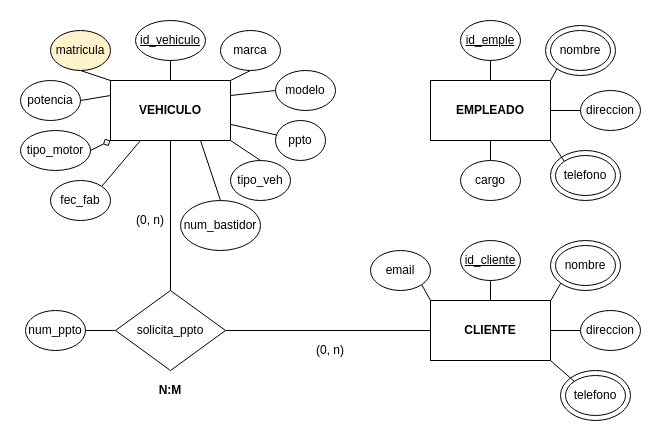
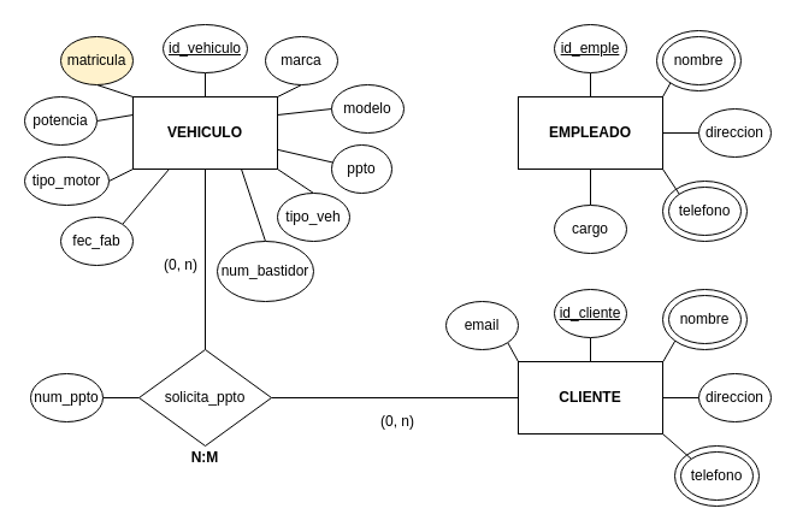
  <mxCell id="0" />
  <mxCell id="1" parent="0" />
  <mxCell id="2" style="edgeStyle=orthogonalEdgeStyle;rounded=0;orthogonalLoop=1;jettySize=auto;html=1;exitX=0.5;exitY=0;exitDx=0;exitDy=0;entryX=0.5;entryY=1;entryDx=0;entryDy=0;endArrow=none;endFill=0;" edge="1" parent="1" source="3" target="7"><mxGeometry relative="1" as="geometry" /></mxCell>
  <mxCell id="3" value="VEHICULO" style="rounded=0;whiteSpace=wrap;html=1;fontStyle=1" vertex="1" parent="1"><mxGeometry x="110" y="80" width="120" height="60" as="geometry" /></mxCell>
  <mxCell id="4" style="edgeStyle=none;rounded=0;orthogonalLoop=1;jettySize=auto;html=1;exitX=0.5;exitY=0;exitDx=0;exitDy=0;entryX=0.5;entryY=1;entryDx=0;entryDy=0;endArrow=none;endFill=0;" edge="1" parent="1" source="5" target="29"><mxGeometry relative="1" as="geometry" /></mxCell>
  <mxCell id="5" value="EMPLEADO" style="rounded=0;whiteSpace=wrap;html=1;fontStyle=1" vertex="1" parent="1"><mxGeometry x="430" y="80" width="120" height="60" as="geometry" /></mxCell>
  <mxCell id="6" value="CLIENTE" style="rounded=0;whiteSpace=wrap;html=1;fontStyle=1" vertex="1" parent="1"><mxGeometry x="430" y="300" width="120" height="60" as="geometry" /></mxCell>
  <mxCell id="7" value="&lt;u&gt;id_vehiculo&lt;/u&gt;" style="ellipse;whiteSpace=wrap;html=1;" vertex="1" parent="1"><mxGeometry x="135" y="20" width="70" height="40" as="geometry" /></mxCell>
  <mxCell id="8" style="edgeStyle=none;rounded=0;orthogonalLoop=1;jettySize=auto;html=1;exitX=0.5;exitY=1;exitDx=0;exitDy=0;entryX=1;entryY=0;entryDx=0;entryDy=0;endArrow=none;endFill=0;" edge="1" parent="1" source="9" target="3"><mxGeometry relative="1" as="geometry" /></mxCell>
  <mxCell id="9" value="marca" style="ellipse;whiteSpace=wrap;html=1;" vertex="1" parent="1"><mxGeometry x="220" y="30" width="60" height="40" as="geometry" /></mxCell>
  <mxCell id="10" style="edgeStyle=none;rounded=0;orthogonalLoop=1;jettySize=auto;html=1;exitX=0;exitY=0.5;exitDx=0;exitDy=0;entryX=1;entryY=0.25;entryDx=0;entryDy=0;endArrow=none;endFill=0;" edge="1" parent="1" source="11" target="3"><mxGeometry relative="1" as="geometry" /></mxCell>
  <mxCell id="11" value="modelo" style="ellipse;whiteSpace=wrap;html=1;" vertex="1" parent="1"><mxGeometry x="275" y="70" width="60" height="40" as="geometry" /></mxCell>
  <mxCell id="12" style="edgeStyle=none;rounded=0;orthogonalLoop=1;jettySize=auto;html=1;exitX=0.5;exitY=1;exitDx=0;exitDy=0;entryX=0;entryY=0;entryDx=0;entryDy=0;endArrow=none;endFill=0;" edge="1" parent="1" source="13" target="3"><mxGeometry relative="1" as="geometry" /></mxCell>
  <mxCell id="13" value="matricula" style="ellipse;whiteSpace=wrap;html=1;fillColor=#fff2cc;" vertex="1" parent="1"><mxGeometry x="50" y="30" width="60" height="40" as="geometry" /></mxCell>
  <mxCell id="14" value="" style="edgeStyle=none;rounded=0;orthogonalLoop=1;jettySize=auto;html=1;endArrow=none;endFill=0;" edge="1" parent="1" source="15" target="3"><mxGeometry relative="1" as="geometry" /></mxCell>
  <mxCell id="15" value="ppto" style="ellipse;whiteSpace=wrap;html=1;" vertex="1" parent="1"><mxGeometry x="275" y="120" width="50" height="40" as="geometry" /></mxCell>
  <mxCell id="16" style="edgeStyle=none;rounded=0;orthogonalLoop=1;jettySize=auto;html=1;exitX=1;exitY=0.5;exitDx=0;exitDy=0;entryX=0;entryY=0.25;entryDx=0;entryDy=0;endArrow=none;endFill=0;" edge="1" parent="1" source="17" target="3"><mxGeometry relative="1" as="geometry" /></mxCell>
  <mxCell id="17" value="potencia" style="ellipse;whiteSpace=wrap;html=1;" vertex="1" parent="1"><mxGeometry x="20" y="80" width="60" height="40" as="geometry" /></mxCell>
  <mxCell id="18" style="edgeStyle=none;rounded=0;orthogonalLoop=1;jettySize=auto;html=1;exitX=0.5;exitY=0;exitDx=0;exitDy=0;entryX=1;entryY=1;entryDx=0;entryDy=0;endArrow=none;endFill=0;" edge="1" parent="1" source="19" target="3"><mxGeometry relative="1" as="geometry" /></mxCell>
  <mxCell id="19" value="tipo_veh" style="ellipse;whiteSpace=wrap;html=1;" vertex="1" parent="1"><mxGeometry x="230" y="160" width="60" height="40" as="geometry" /></mxCell>
- <mxCell id="20" style="edgeStyle=none;rounded=0;orthogonalLoop=1;jettySize=auto;html=1;exitX=1;exitY=0.5;exitDx=0;exitDy=0;entryX=0;entryY=1;entryDx=0;entryDy=0;endArrow=diamond;endFill=0;" edge="1" parent="1" source="21" target="3"><mxGeometry relative="1" as="geometry" /></mxCell>
+ <mxCell id="20" style="edgeStyle=none;rounded=0;orthogonalLoop=1;jettySize=auto;html=1;exitX=1;exitY=0.5;exitDx=0;exitDy=0;entryX=0;entryY=1;entryDx=0;entryDy=0;endArrow=none;endFill=0;" edge="1" parent="1" source="21" target="3"><mxGeometry relative="1" as="geometry" /></mxCell>
  <mxCell id="21" value="tipo_motor" style="ellipse;whiteSpace=wrap;html=1;" vertex="1" parent="1"><mxGeometry x="20" y="130" width="70" height="40" as="geometry" /></mxCell>
  <mxCell id="22" style="edgeStyle=none;rounded=0;orthogonalLoop=1;jettySize=auto;html=1;exitX=1;exitY=0;exitDx=0;exitDy=0;entryX=0.25;entryY=1;entryDx=0;entryDy=0;endArrow=none;endFill=0;" edge="1" parent="1" source="23" target="3"><mxGeometry relative="1" as="geometry" /></mxCell>
  <mxCell id="23" value="fec_fab" style="ellipse;whiteSpace=wrap;html=1;" vertex="1" parent="1"><mxGeometry x="50" y="180" width="60" height="40" as="geometry" /></mxCell>
  <mxCell id="24" style="edgeStyle=none;rounded=0;orthogonalLoop=1;jettySize=auto;html=1;exitX=0.5;exitY=0;exitDx=0;exitDy=0;entryX=0.5;entryY=1;entryDx=0;entryDy=0;endArrow=none;endFill=0;" edge="1" parent="1" source="26" target="3"><mxGeometry relative="1" as="geometry" /></mxCell>
  <mxCell id="25" style="edgeStyle=none;rounded=0;orthogonalLoop=1;jettySize=auto;html=1;exitX=1;exitY=0.5;exitDx=0;exitDy=0;entryX=0;entryY=0.5;entryDx=0;entryDy=0;endArrow=none;endFill=0;" edge="1" parent="1" source="26" target="6"><mxGeometry relative="1" as="geometry" /></mxCell>
  <mxCell id="26" value="solicita_ppto" style="rhombus;whiteSpace=wrap;html=1;" vertex="1" parent="1"><mxGeometry x="115" y="290" width="110" height="80" as="geometry" /></mxCell>
  <mxCell id="27" style="edgeStyle=none;rounded=0;orthogonalLoop=1;jettySize=auto;html=1;exitX=0.5;exitY=0;exitDx=0;exitDy=0;entryX=0.75;entryY=1;entryDx=0;entryDy=0;endArrow=none;endFill=0;" edge="1" parent="1" source="28" target="3"><mxGeometry relative="1" as="geometry" /></mxCell>
  <mxCell id="28" value="num_bastidor" style="ellipse;whiteSpace=wrap;html=1;" vertex="1" parent="1"><mxGeometry x="180" y="200" width="80" height="50" as="geometry" /></mxCell>
  <mxCell id="29" value="id_emple" style="ellipse;whiteSpace=wrap;html=1;fontStyle=4" vertex="1" parent="1"><mxGeometry x="460" y="20" width="60" height="40" as="geometry" /></mxCell>
  <mxCell id="30" style="edgeStyle=none;rounded=0;orthogonalLoop=1;jettySize=auto;html=1;exitX=0;exitY=1;exitDx=0;exitDy=0;entryX=1;entryY=0;entryDx=0;entryDy=0;endArrow=none;endFill=0;" edge="1" parent="1" source="35" target="5"><mxGeometry relative="1" as="geometry" /></mxCell>
  <mxCell id="31" style="edgeStyle=none;rounded=0;orthogonalLoop=1;jettySize=auto;html=1;exitX=0;exitY=0.5;exitDx=0;exitDy=0;entryX=1;entryY=0.5;entryDx=0;entryDy=0;endArrow=none;endFill=0;" edge="1" parent="1" source="32" target="5"><mxGeometry relative="1" as="geometry" /></mxCell>
  <mxCell id="32" value="direccion" style="ellipse;whiteSpace=wrap;html=1;" vertex="1" parent="1"><mxGeometry x="580" y="90" width="60" height="40" as="geometry" /></mxCell>
  <mxCell id="33" value="" style="group" vertex="1" connectable="0" parent="1"><mxGeometry x="545" y="25" width="70" height="50" as="geometry" /></mxCell>
  <mxCell id="34" value="" style="ellipse;whiteSpace=wrap;html=1;" vertex="1" parent="33"><mxGeometry width="70" height="50" as="geometry" /></mxCell>
  <mxCell id="35" value="nombre" style="ellipse;whiteSpace=wrap;html=1;" vertex="1" parent="33"><mxGeometry x="5" y="5" width="60" height="40" as="geometry" /></mxCell>
  <mxCell id="36" value="" style="group" vertex="1" connectable="0" parent="1"><mxGeometry x="550" y="150" width="70" height="50" as="geometry" /></mxCell>
  <mxCell id="37" value="" style="ellipse;whiteSpace=wrap;html=1;" vertex="1" parent="36"><mxGeometry width="70" height="50" as="geometry" /></mxCell>
  <mxCell id="38" value="telefono" style="ellipse;whiteSpace=wrap;html=1;" vertex="1" parent="36"><mxGeometry x="5" y="5" width="60" height="40" as="geometry" /></mxCell>
  <mxCell id="39" style="edgeStyle=none;rounded=0;orthogonalLoop=1;jettySize=auto;html=1;exitX=0;exitY=0;exitDx=0;exitDy=0;entryX=1;entryY=1;entryDx=0;entryDy=0;endArrow=none;endFill=0;" edge="1" parent="1" source="38" target="5"><mxGeometry relative="1" as="geometry" /></mxCell>
  <mxCell id="40" style="edgeStyle=none;rounded=0;orthogonalLoop=1;jettySize=auto;html=1;exitX=0.5;exitY=0;exitDx=0;exitDy=0;entryX=0.5;entryY=1;entryDx=0;entryDy=0;endArrow=none;endFill=0;" edge="1" parent="1" source="41" target="5"><mxGeometry relative="1" as="geometry" /></mxCell>
- <mxCell id="41" value="cargo" style="ellipse;whiteSpace=wrap;html=1;" vertex="1" parent="1"><mxGeometry x="460" y="160" width="60" height="40" as="geometry" /></mxCell>
+ <mxCell id="41" value="cargo" style="ellipse;whiteSpace=wrap;html=1;" vertex="1" parent="1"><mxGeometry x="460" y="170" width="60" height="40" as="geometry" /></mxCell>
  <mxCell id="42" style="edgeStyle=none;rounded=0;orthogonalLoop=1;jettySize=auto;html=1;exitX=0.5;exitY=1;exitDx=0;exitDy=0;entryX=0.5;entryY=0;entryDx=0;entryDy=0;endArrow=none;endFill=0;" edge="1" parent="1" source="43" target="6"><mxGeometry relative="1" as="geometry" /></mxCell>
  <mxCell id="43" value="id_cliente" style="ellipse;whiteSpace=wrap;html=1;fontStyle=4" vertex="1" parent="1"><mxGeometry x="460" y="240" width="60" height="40" as="geometry" /></mxCell>
  <mxCell id="44" value="" style="group" vertex="1" connectable="0" parent="1"><mxGeometry x="550" y="240" width="70" height="50" as="geometry" /></mxCell>
  <mxCell id="45" value="" style="ellipse;whiteSpace=wrap;html=1;" vertex="1" parent="44"><mxGeometry width="70" height="50" as="geometry" /></mxCell>
  <mxCell id="46" value="nombre" style="ellipse;whiteSpace=wrap;html=1;" vertex="1" parent="44"><mxGeometry x="5" y="5" width="60" height="40" as="geometry" /></mxCell>
  <mxCell id="47" style="edgeStyle=none;rounded=0;orthogonalLoop=1;jettySize=auto;html=1;exitX=0;exitY=1;exitDx=0;exitDy=0;endArrow=none;endFill=0;" edge="1" parent="1" source="45"><mxGeometry relative="1" as="geometry"><mxPoint x="550.294" y="300" as="targetPoint" /></mxGeometry></mxCell>
  <mxCell id="48" style="edgeStyle=none;rounded=0;orthogonalLoop=1;jettySize=auto;html=1;exitX=0;exitY=0.5;exitDx=0;exitDy=0;entryX=1;entryY=0.5;entryDx=0;entryDy=0;endArrow=none;endFill=0;" edge="1" parent="1" source="49" target="6"><mxGeometry relative="1" as="geometry" /></mxCell>
  <mxCell id="49" value="direccion" style="ellipse;whiteSpace=wrap;html=1;" vertex="1" parent="1"><mxGeometry x="580" y="310" width="60" height="40" as="geometry" /></mxCell>
  <mxCell id="50" value="" style="group" vertex="1" connectable="0" parent="1"><mxGeometry x="560" y="370" width="70" height="50" as="geometry" /></mxCell>
  <mxCell id="51" value="" style="ellipse;whiteSpace=wrap;html=1;" vertex="1" parent="50"><mxGeometry width="70" height="50" as="geometry" /></mxCell>
  <mxCell id="52" value="telefono" style="ellipse;whiteSpace=wrap;html=1;" vertex="1" parent="50"><mxGeometry x="5" y="5" width="60" height="40" as="geometry" /></mxCell>
  <mxCell id="53" style="edgeStyle=none;rounded=0;orthogonalLoop=1;jettySize=auto;html=1;exitX=0;exitY=0;exitDx=0;exitDy=0;entryX=1;entryY=1;entryDx=0;entryDy=0;endArrow=none;endFill=0;" edge="1" parent="1" source="52" target="6"><mxGeometry relative="1" as="geometry" /></mxCell>
  <mxCell id="54" style="edgeStyle=none;rounded=0;orthogonalLoop=1;jettySize=auto;html=1;exitX=1;exitY=0.5;exitDx=0;exitDy=0;entryX=0;entryY=0.5;entryDx=0;entryDy=0;endArrow=none;endFill=0;" edge="1" parent="1" source="55" target="26"><mxGeometry relative="1" as="geometry" /></mxCell>
  <mxCell id="55" value="num_ppto" style="ellipse;whiteSpace=wrap;html=1;" vertex="1" parent="1"><mxGeometry x="25" y="310" width="60" height="40" as="geometry" /></mxCell>
  <mxCell id="56" value="(0, n)" style="text;html=1;strokeColor=none;fillColor=none;align=center;verticalAlign=middle;whiteSpace=wrap;rounded=0;" vertex="1" parent="1"><mxGeometry x="130" y="210" width="40" height="20" as="geometry" /></mxCell>
  <mxCell id="57" value="(0, n)" style="text;html=1;strokeColor=none;fillColor=none;align=center;verticalAlign=middle;whiteSpace=wrap;rounded=0;" vertex="1" parent="1"><mxGeometry x="310" y="340" width="40" height="20" as="geometry" /></mxCell>
- <mxCell id="58" value="&lt;b&gt;N:M&lt;/b&gt;" style="text;html=1;strokeColor=none;fillColor=none;align=center;verticalAlign=middle;whiteSpace=wrap;rounded=0;" vertex="1" parent="1"><mxGeometry x="150" y="380" width="40" height="20" as="geometry" /></mxCell>
+ <mxCell id="58" value="&lt;b&gt;N:M&lt;/b&gt;" style="text;html=1;strokeColor=none;fillColor=none;align=center;verticalAlign=middle;whiteSpace=wrap;rounded=0;" vertex="1" parent="1"><mxGeometry x="150" y="370" width="40" height="20" as="geometry" /></mxCell>
  <mxCell id="59" style="edgeStyle=none;rounded=0;orthogonalLoop=1;jettySize=auto;html=1;exitX=1;exitY=1;exitDx=0;exitDy=0;entryX=0;entryY=0;entryDx=0;entryDy=0;endArrow=none;endFill=0;" edge="1" parent="1" source="60" target="6"><mxGeometry relative="1" as="geometry" /></mxCell>
  <mxCell id="60" value="email" style="ellipse;whiteSpace=wrap;html=1;" vertex="1" parent="1"><mxGeometry x="370" y="250" width="60" height="40" as="geometry" /></mxCell>
